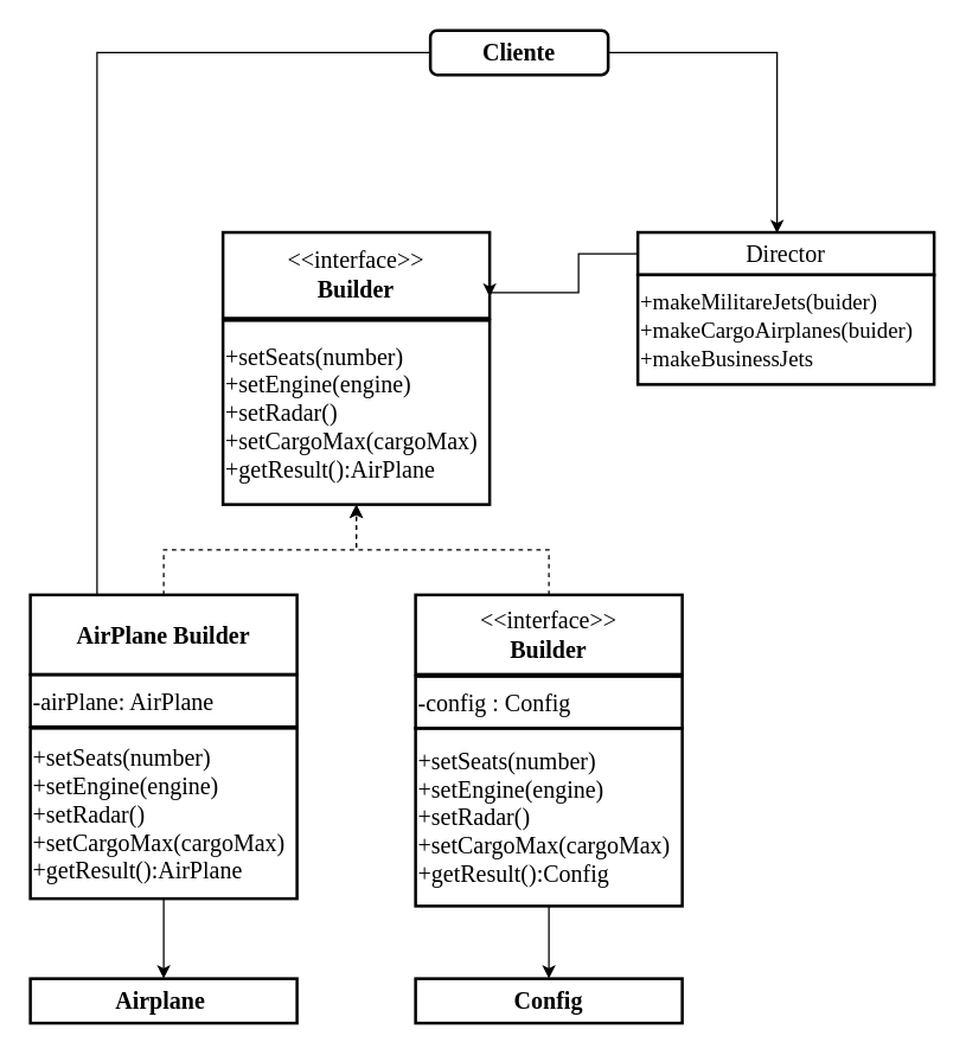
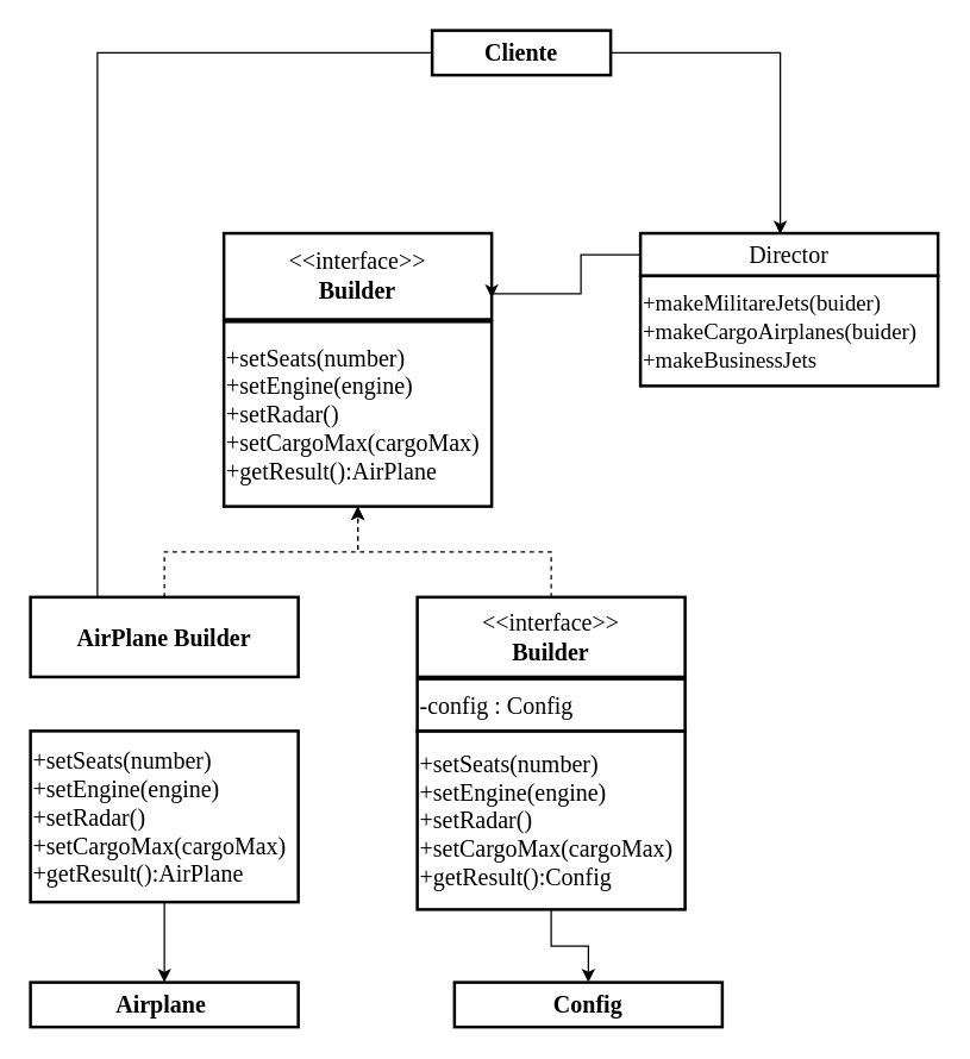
  <mxCell id="0" />
  <mxCell id="1" parent="0" />
  <mxCell id="2" style="edgeStyle=orthogonalEdgeStyle;rounded=0;orthogonalLoop=1;jettySize=auto;html=1;entryX=0.47;entryY=0.022;entryDx=0;entryDy=0;entryPerimeter=0;fontFamily=Times New Roman;fontSize=16;" edge="1" parent="1" source="4" target="6"><mxGeometry relative="1" as="geometry" /></mxCell>
  <mxCell id="3" style="edgeStyle=orthogonalEdgeStyle;rounded=0;sketch=0;jumpStyle=none;orthogonalLoop=1;jettySize=auto;html=1;entryX=0.25;entryY=0;entryDx=0;entryDy=0;endArrow=none;endFill=1;strokeColor=#000000;fontFamily=Times New Roman;fontSize=16;" edge="1" parent="1" source="4" target="14"><mxGeometry relative="1" as="geometry" /></mxCell>
- <mxCell id="4" value="Cliente&lt;br style=&quot;font-size: 16px;&quot;&gt;" style="rounded=1;whiteSpace=wrap;html=1;strokeWidth=2;glass=0;sketch=0;labelBackgroundColor=none;labelBorderColor=none;fontFamily=Times New Roman;fontStyle=1;spacing=2;fontSize=16;" vertex="1" parent="1"><mxGeometry x="290" y="20" width="120" height="30" as="geometry" /></mxCell>
+ <mxCell id="4" value="Cliente&lt;br style=&quot;font-size: 16px;&quot;&gt;" style="whiteSpace=wrap;html=1;strokeWidth=2;glass=0;sketch=0;labelBackgroundColor=none;labelBorderColor=none;fontFamily=Times New Roman;fontStyle=1;spacing=2;fontSize=16;rounded=0;" vertex="1" parent="1"><mxGeometry x="290" y="20" width="120" height="30" as="geometry" /></mxCell>
  <mxCell id="5" value="" style="group" vertex="1" connectable="0" parent="1"><mxGeometry x="430" y="156.364" width="200" height="102.636" as="geometry" /></mxCell>
  <mxCell id="6" value="Director" style="rounded=0;whiteSpace=wrap;html=1;glass=0;labelBackgroundColor=none;sketch=0;strokeWidth=2;fontFamily=Times New Roman;fontSize=16;shadow=0;" vertex="1" parent="5"><mxGeometry width="200" height="28.64" as="geometry" /></mxCell>
  <mxCell id="7" value="&lt;font style=&quot;font-size: 15px&quot;&gt;+makeMilitareJets(buider)&lt;br&gt;+makeCargoAirplanes(buider)&lt;br&gt;+makeBusinessJets&lt;/font&gt;" style="rounded=0;html=1;glass=0;labelBackgroundColor=none;sketch=0;strokeWidth=2;fontFamily=Times New Roman;fontSize=16;shadow=0;align=left;" vertex="1" parent="5"><mxGeometry y="28.636" width="200" height="74" as="geometry" /></mxCell>
  <mxCell id="8" style="edgeStyle=orthogonalEdgeStyle;rounded=0;orthogonalLoop=1;jettySize=auto;html=1;exitX=0.5;exitY=1;exitDx=0;exitDy=0;fontFamily=Times New Roman;fontSize=16;" edge="1" parent="5" source="6" target="6"><mxGeometry relative="1" as="geometry" /></mxCell>
  <mxCell id="9" value="" style="group;labelBorderColor=none;gradientDirection=north;rounded=0;glass=0;shadow=0;sketch=0;arcSize=0;" vertex="1" connectable="0" parent="1"><mxGeometry x="150" y="156.36" width="180" height="183.64" as="geometry" /></mxCell>
  <mxCell id="10" value="&amp;lt;&amp;lt;interface&amp;gt;&amp;gt;&lt;br&gt;&lt;b&gt;Builder&lt;/b&gt;" style="rounded=0;whiteSpace=wrap;html=1;shadow=0;glass=0;sketch=0;strokeWidth=2;fontFamily=Times New Roman;fontSize=16;align=center;" vertex="1" parent="9"><mxGeometry width="180" height="57.944" as="geometry" /></mxCell>
  <mxCell id="11" value="+setSeats(number)&lt;br&gt;+setEngine(engine)&lt;br&gt;+setRadar()&lt;br&gt;+setCargoMax(cargoMax)&lt;br&gt;+getResult():AirPlane" style="rounded=0;whiteSpace=wrap;html=1;shadow=0;glass=0;sketch=0;strokeWidth=2;fontFamily=Times New Roman;fontSize=16;align=left;" vertex="1" parent="9"><mxGeometry y="59.413" width="180" height="124.227" as="geometry" /></mxCell>
  <mxCell id="12" style="edgeStyle=orthogonalEdgeStyle;rounded=0;orthogonalLoop=1;jettySize=auto;html=1;fontFamily=Times New Roman;fontSize=16;entryX=1;entryY=0.75;entryDx=0;entryDy=0;endArrow=classic;endFill=1;" edge="1" parent="1" source="6" target="10"><mxGeometry relative="1" as="geometry"><mxPoint x="380" y="180" as="targetPoint" /><Array as="points"><mxPoint x="390" y="171" /><mxPoint x="390" y="197" /></Array></mxGeometry></mxCell>
  <mxCell id="13" value="" style="group;labelBorderColor=none;gradientDirection=north;rounded=0;glass=0;shadow=0;sketch=0;arcSize=0;" vertex="1" connectable="0" parent="1"><mxGeometry x="20" y="401" width="180" height="170" as="geometry" /></mxCell>
  <mxCell id="14" value="&lt;b&gt;AirPlane Builder&lt;/b&gt;" style="rounded=0;whiteSpace=wrap;html=1;shadow=0;glass=0;sketch=0;strokeWidth=2;fontFamily=Times New Roman;fontSize=16;align=center;" vertex="1" parent="13"><mxGeometry width="180" height="53.64" as="geometry" /></mxCell>
  <mxCell id="15" value="" style="group;labelBorderColor=none;gradientDirection=north;rounded=0;glass=0;shadow=0;sketch=0;arcSize=0;fillColor=#ffffff;" vertex="1" connectable="0" parent="1"><mxGeometry x="280" y="401" width="180" height="210" as="geometry" /></mxCell>
  <mxCell id="16" value="&amp;lt;&amp;lt;interface&amp;gt;&amp;gt;&lt;br&gt;&lt;b&gt;Builder&lt;/b&gt;" style="rounded=0;whiteSpace=wrap;html=1;shadow=0;glass=0;sketch=0;strokeWidth=2;fontFamily=Times New Roman;fontSize=16;align=center;" vertex="1" parent="15"><mxGeometry width="180" height="53.64" as="geometry" /></mxCell>
  <mxCell id="17" value="+setSeats(number)&lt;br&gt;+setEngine(engine)&lt;br&gt;+setRadar()&lt;br&gt;+setCargoMax(cargoMax)&lt;br&gt;+getResult():Config" style="rounded=0;whiteSpace=wrap;html=1;shadow=0;glass=0;sketch=0;strokeWidth=2;fontFamily=Times New Roman;fontSize=16;align=left;" vertex="1" parent="15"><mxGeometry y="90" width="180" height="120" as="geometry" /></mxCell>
  <mxCell id="18" value="-config : Config" style="rounded=0;whiteSpace=wrap;html=1;shadow=0;glass=0;sketch=0;strokeColor=#000000;strokeWidth=2;fillColor=none;gradientColor=none;fontFamily=Times New Roman;fontSize=16;align=left;" vertex="1" parent="15"><mxGeometry y="55" width="180" height="35" as="geometry" /></mxCell>
- <mxCell id="19" value="-airPlane: AirPlane" style="rounded=0;shadow=0;glass=0;sketch=0;strokeColor=#000000;strokeWidth=2;gradientColor=none;fontFamily=Times New Roman;fontSize=16;align=left;labelBackgroundColor=none;labelBorderColor=none;" vertex="1" parent="1"><mxGeometry x="20" y="455" width="180" height="35" as="geometry" /></mxCell>
  <mxCell id="20" value="" style="edgeStyle=orthogonalEdgeStyle;rounded=0;orthogonalLoop=1;jettySize=auto;html=1;fontFamily=Times New Roman;fontSize=16;" edge="1" parent="1" source="21" target="22"><mxGeometry relative="1" as="geometry" /></mxCell>
  <mxCell id="21" value="+setSeats(number)&lt;br&gt;+setEngine(engine)&lt;br&gt;+setRadar()&lt;br&gt;+setCargoMax(cargoMax)&lt;br&gt;+getResult():AirPlane" style="rounded=0;whiteSpace=wrap;html=1;shadow=0;glass=0;sketch=0;strokeWidth=2;fontFamily=Times New Roman;fontSize=16;align=left;" vertex="1" parent="1"><mxGeometry x="20" y="491" width="180" height="115" as="geometry" /></mxCell>
  <mxCell id="22" value="&lt;b&gt;Airplane&amp;nbsp;&lt;/b&gt;" style="rounded=0;whiteSpace=wrap;html=1;shadow=0;glass=0;labelBackgroundColor=none;sketch=0;strokeColor=#000000;strokeWidth=2;fillColor=#ffffff;gradientColor=none;fontFamily=Times New Roman;fontSize=16;align=center;" vertex="1" parent="1"><mxGeometry x="20" y="660" width="180" height="30" as="geometry" /></mxCell>
- <mxCell id="23" value="&lt;b&gt;Config&lt;/b&gt;" style="rounded=0;whiteSpace=wrap;html=1;shadow=0;glass=0;labelBackgroundColor=none;sketch=0;strokeColor=#000000;strokeWidth=2;fillColor=#ffffff;gradientColor=none;fontFamily=Times New Roman;fontSize=16;align=center;" vertex="1" parent="1"><mxGeometry x="280" y="660" width="180" height="30" as="geometry" /></mxCell>
+ <mxCell id="23" value="&lt;b&gt;Config&lt;/b&gt;" style="rounded=0;whiteSpace=wrap;html=1;shadow=0;glass=0;labelBackgroundColor=none;sketch=0;strokeColor=#000000;strokeWidth=2;fillColor=#ffffff;gradientColor=none;fontFamily=Times New Roman;fontSize=16;align=center;" vertex="1" parent="1"><mxGeometry x="305" y="660" width="180" height="30" as="geometry" /></mxCell>
  <mxCell id="24" value="" style="edgeStyle=orthogonalEdgeStyle;rounded=0;orthogonalLoop=1;jettySize=auto;html=1;fontFamily=Times New Roman;fontSize=16;" edge="1" parent="1" source="17" target="23"><mxGeometry relative="1" as="geometry" /></mxCell>
  <mxCell id="25" style="edgeStyle=orthogonalEdgeStyle;orthogonalLoop=1;jettySize=auto;html=1;fontFamily=Times New Roman;fontSize=16;rounded=0;jumpStyle=none;sketch=0;dashed=1;" edge="1" parent="1" source="14" target="11"><mxGeometry relative="1" as="geometry" /></mxCell>
  <mxCell id="26" style="edgeStyle=orthogonalEdgeStyle;orthogonalLoop=1;jettySize=auto;html=1;fontFamily=Times New Roman;fontSize=16;rounded=0;jumpStyle=none;sketch=0;dashed=1;" edge="1" parent="1" source="16" target="11"><mxGeometry relative="1" as="geometry" /></mxCell>
